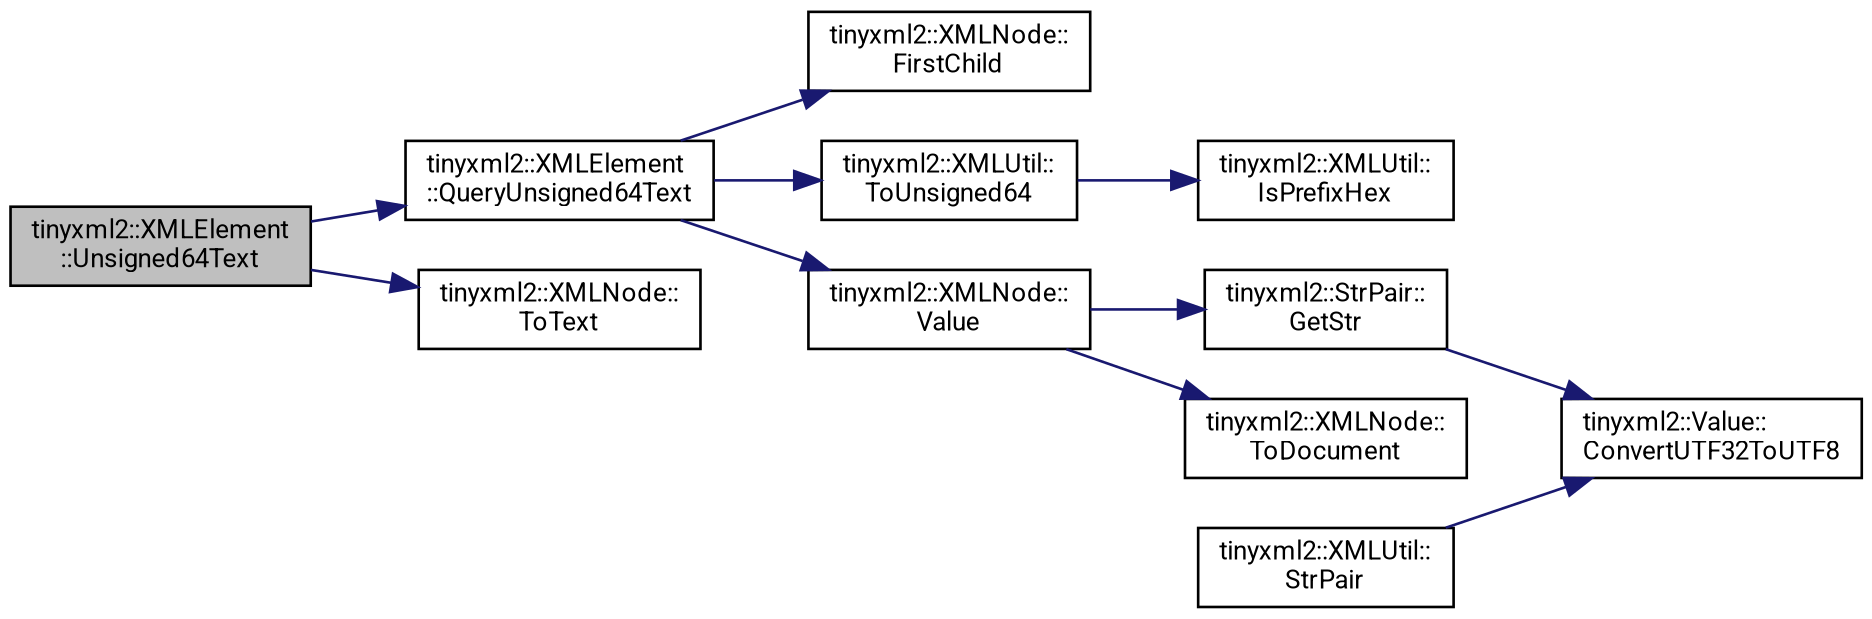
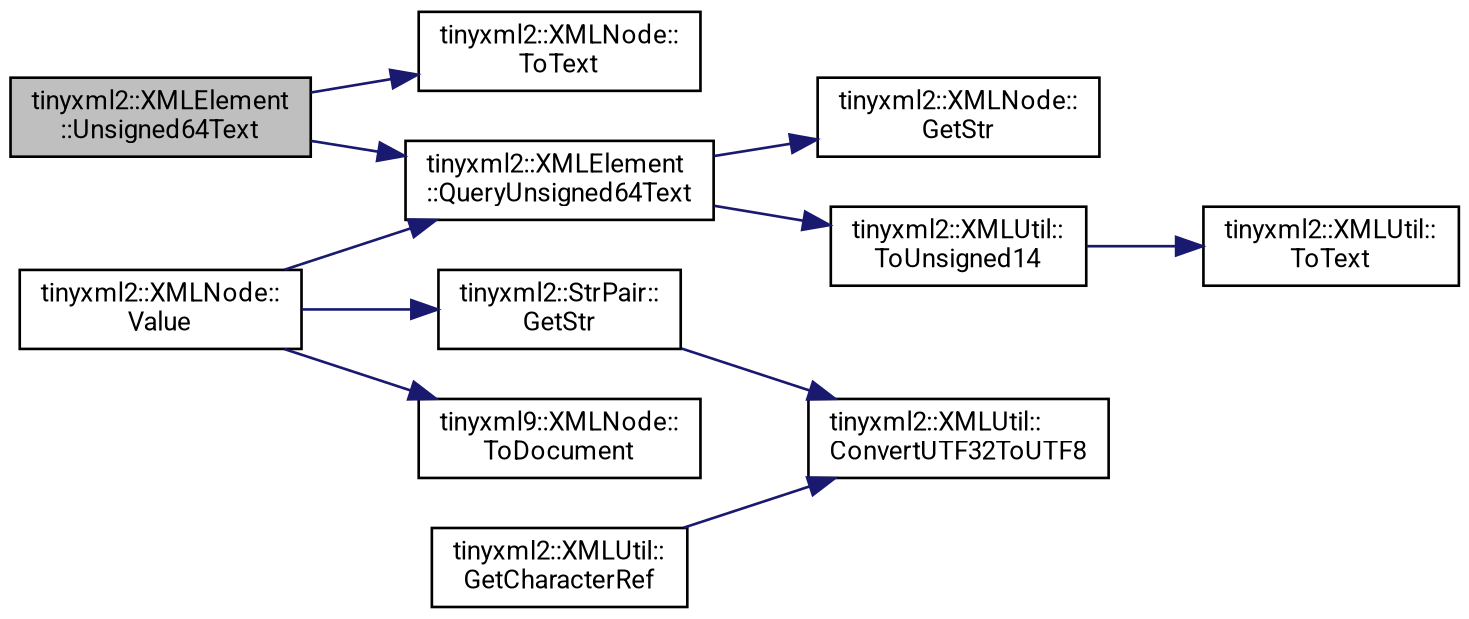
  digraph {
    fontname=Roboto
    rankdir=LR
    node [color=black fillcolor=white fontname=Roboto fontsize=10 shape=record style=filled]
    edge [color=midnightblue fontname=Roboto fontsize=10 labelfontname=Helvetica labelfontsize=10 style=solid]
    n1 [fillcolor=grey75 fontcolor=black height=0.2 label="tinyxml2::XMLElement\l::Unsigned64Text" width=0.4]
    n2 [height=0.2 label="tinyxml2::XMLElement\l::QueryUnsigned64Text" width=0.4]
    n3 [height=0.2 label="tinyxml2::XMLNode::\lToText" width=0.4]
-   n4 [height=0.2 label="tinyxml2::XMLNode::\lFirstChild" width=0.4]
-   n5 [height=0.2 label="tinyxml2::XMLUtil::\lToUnsigned64" width=0.4]
+   n4 [height=0.2 label="tinyxml2::XMLNode::\lGetStr" width=0.4]
+   n5 [height=0.2 label="tinyxml2::XMLUtil::\lToUnsigned14" width=0.4]
    n6 [height=0.2 label="tinyxml2::XMLNode::\lValue" width=0.4]
-   n7 [height=0.2 label="tinyxml2::XMLUtil::\lIsPrefixHex" width=0.4]
+   n7 [height=0.2 label="tinyxml2::XMLUtil::\lToText" width=0.4]
    n8 [height=0.2 label="tinyxml2::StrPair::\lGetStr" width=0.4]
-   n9 [height=0.2 label="tinyxml2::XMLNode::\lToDocument" width=0.4]
-   n10 [height=0.2 label="tinyxml2::Value::\lConvertUTF32ToUTF8" width=0.4]
-   n11 [height=0.2 label="tinyxml2::XMLUtil::\lStrPair" width=0.4]
+   n9 [height=0.2 label="tinyxml9::XMLNode::\lToDocument" width=0.4]
+   n10 [height=0.2 label="tinyxml2::XMLUtil::\lConvertUTF32ToUTF8" width=0.4]
+   n11 [height=0.2 label="tinyxml2::XMLUtil::\lGetCharacterRef" width=0.4]
    n1 -> n2
    n1 -> n3
    n2 -> n4
    n2 -> n5
-   n2 -> n6
+   n6 -> n2
    n5 -> n7
    n6 -> n8
    n6 -> n9
    n8 -> n10
    n11 -> n10
  }
